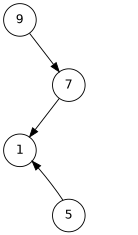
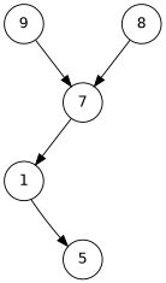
  digraph {
    fontname="DejaVu Sans Mono"
    node [fontname="DejaVu Sans Mono" shape=circle]
    edge [fontname="DejaVu Sans Mono"]
    n1 [label=9]
    n2 [label="#" style=invis]
    n3 [label=7]
+   n4 [label=8]
    n5 [label="#" style=invis]
    n6 [label=1]
    n7 [label="#" style=invis]
    n8 [label="#" style=invis]
    n9 [label=5]
    n1 -> n2 [style=invis weight=10]
    n1 -> n3
    n3 -> n6
    n3 -> n7 [style=invis weight=10]
+   n4 -> n3
+   n4 -> n5 [style=invis weight=10]
    n6 -> n8 [style=invis weight=10]
-   n9 -> n6
+   n6 -> n9
  }
